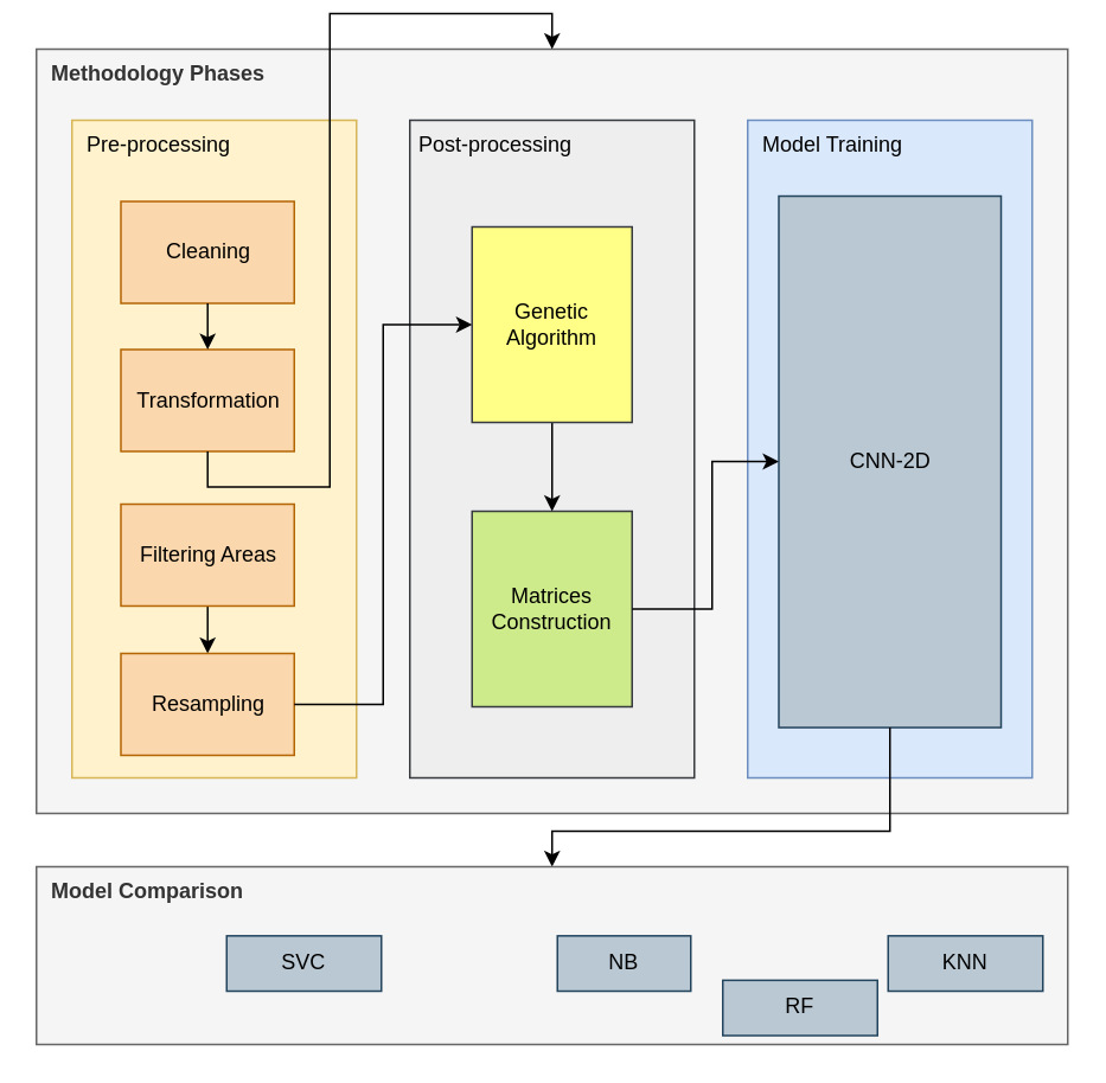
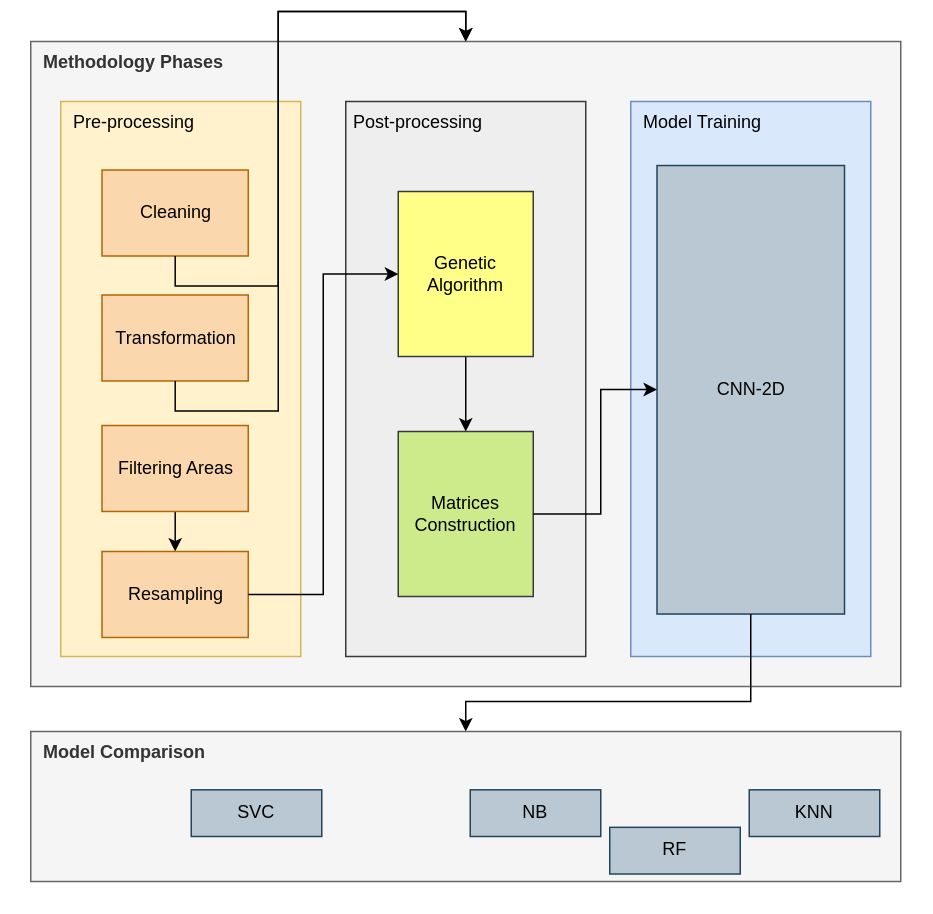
  <mxCell id="0" />
  <mxCell id="1" parent="0" />
  <mxCell id="2" value="&lt;b&gt;&amp;nbsp; Methodology Phases&lt;/b&gt;" style="rounded=0;whiteSpace=wrap;html=1;fillColor=#f5f5f5;fontColor=#333333;strokeColor=#666666;verticalAlign=top;align=left;" parent="1" vertex="1"><mxGeometry x="20" y="20" width="580" height="430" as="geometry" /></mxCell>
  <mxCell id="3" value="" style="group" parent="1" vertex="1" connectable="0"><mxGeometry x="40" y="60" width="160" height="370" as="geometry" /></mxCell>
  <mxCell id="4" value="&amp;nbsp; Pre-processing" style="rounded=0;whiteSpace=wrap;html=1;fillColor=#fff2cc;strokeColor=#d6b656;verticalAlign=top;align=left;" parent="3" vertex="1"><mxGeometry width="160" height="370" as="geometry" /></mxCell>
  <mxCell id="5" value="Cleaning" style="rounded=0;whiteSpace=wrap;html=1;fillColor=#fad7ac;strokeColor=#b46504;" parent="3" vertex="1"><mxGeometry x="27.5" y="45.69" width="97.5" height="57.31" as="geometry" /></mxCell>
  <mxCell id="6" value="Transformation" style="rounded=0;whiteSpace=wrap;html=1;fillColor=#fad7ac;strokeColor=#b46504;" parent="3" vertex="1"><mxGeometry x="27.5" y="129" width="97.5" height="57.31" as="geometry" /></mxCell>
  <mxCell id="7" value="" style="edgeStyle=orthogonalEdgeStyle;rounded=0;orthogonalLoop=1;jettySize=auto;html=1;" parent="3" source="8" target="11" edge="1"><mxGeometry relative="1" as="geometry" /></mxCell>
  <mxCell id="8" value="Filtering Areas" style="rounded=0;whiteSpace=wrap;html=1;fillColor=#fad7ac;strokeColor=#b46504;" parent="3" vertex="1"><mxGeometry x="27.5" y="215.996" width="97.5" height="57.31" as="geometry" /></mxCell>
- <mxCell id="9" value="" style="edgeStyle=orthogonalEdgeStyle;rounded=0;orthogonalLoop=1;jettySize=auto;html=1;" parent="3" source="5" target="6" edge="1"><mxGeometry relative="1" as="geometry" /></mxCell>
+ <mxCell id="9" value="" style="edgeStyle=orthogonalEdgeStyle;rounded=0;orthogonalLoop=1;jettySize=auto;html=1;" parent="3" source="5" target="2" edge="1"><mxGeometry relative="1" as="geometry" /></mxCell>
  <mxCell id="10" value="" style="edgeStyle=orthogonalEdgeStyle;rounded=0;orthogonalLoop=1;jettySize=auto;html=1;" parent="3" source="6" target="2" edge="1"><mxGeometry relative="1" as="geometry" /></mxCell>
  <mxCell id="11" value="Resampling" style="rounded=0;whiteSpace=wrap;html=1;fillColor=#fad7ac;strokeColor=#b46504;" parent="3" vertex="1"><mxGeometry x="27.5" y="299.996" width="97.5" height="57.31" as="geometry" /></mxCell>
  <mxCell id="12" value="" style="group" parent="1" vertex="1" connectable="0"><mxGeometry x="230" y="60" width="190" height="370" as="geometry" /></mxCell>
  <mxCell id="13" value="&amp;nbsp;Post-processing" style="rounded=0;whiteSpace=wrap;html=1;fillColor=#eeeeee;strokeColor=#36393d;verticalAlign=top;align=left;" parent="12" vertex="1"><mxGeometry width="160" height="370.0" as="geometry" /></mxCell>
  <mxCell id="14" value="Matrices Construction" style="rounded=0;whiteSpace=wrap;html=1;fillColor=#cdeb8b;strokeColor=#36393d;" parent="12" vertex="1"><mxGeometry x="34.996" y="219.996" width="90" height="110" as="geometry" /></mxCell>
  <mxCell id="15" value="" style="edgeStyle=orthogonalEdgeStyle;rounded=0;orthogonalLoop=1;jettySize=auto;html=1;" parent="12" source="16" target="14" edge="1"><mxGeometry relative="1" as="geometry" /></mxCell>
  <mxCell id="16" value="Genetic Algorithm" style="rounded=0;whiteSpace=wrap;html=1;fillColor=#ffff88;strokeColor=#36393d;" parent="12" vertex="1"><mxGeometry x="35" y="60" width="90" height="110" as="geometry" /></mxCell>
  <mxCell id="17" value="&amp;nbsp; Model Training" style="rounded=0;whiteSpace=wrap;html=1;fillColor=#dae8fc;strokeColor=#6c8ebf;verticalAlign=top;align=left;" parent="1" vertex="1"><mxGeometry x="420" y="60" width="160" height="370" as="geometry" /></mxCell>
  <mxCell id="18" value="" style="group" parent="1" vertex="1" connectable="0"><mxGeometry x="437.5" y="84" width="125" height="320" as="geometry" /></mxCell>
  <mxCell id="19" value="CNN-2D" style="rounded=0;whiteSpace=wrap;html=1;fillColor=#bac8d3;strokeColor=#23445d;" parent="18" vertex="1"><mxGeometry y="18.69" width="125" height="299" as="geometry" /></mxCell>
  <mxCell id="20" style="edgeStyle=orthogonalEdgeStyle;rounded=0;orthogonalLoop=1;jettySize=auto;html=1;exitX=0.5;exitY=1;exitDx=0;exitDy=0;" parent="1" source="19" target="22" edge="1"><mxGeometry relative="1" as="geometry"><Array as="points"><mxPoint x="500" y="460" /><mxPoint x="310" y="460" /></Array></mxGeometry></mxCell>
  <mxCell id="21" value="" style="group" parent="1" vertex="1" connectable="0"><mxGeometry x="20" y="480" width="580" height="100" as="geometry" /></mxCell>
  <mxCell id="22" value="&lt;b&gt;&amp;nbsp; Model Comparison&lt;/b&gt;" style="rounded=0;whiteSpace=wrap;html=1;align=left;verticalAlign=top;fillColor=#f5f5f5;fontColor=#333333;strokeColor=#666666;" parent="21" vertex="1"><mxGeometry width="580" height="100" as="geometry" /></mxCell>
  <mxCell id="23" value="SVC" style="rounded=0;whiteSpace=wrap;html=1;fillColor=#bac8d3;strokeColor=#23445d;" parent="21" vertex="1"><mxGeometry x="107" y="38.889" width="87" height="31.111" as="geometry" /></mxCell>
  <mxCell id="24" value="&lt;font style=&quot;font-size: 12px;&quot;&gt;KNN&lt;/font&gt;" style="rounded=0;whiteSpace=wrap;html=1;fillColor=#bac8d3;strokeColor=#23445d;" parent="21" vertex="1"><mxGeometry x="479" y="38.889" width="87" height="31.111" as="geometry" /></mxCell>
  <mxCell id="25" value="RF" style="rounded=0;whiteSpace=wrap;html=1;fillColor=#bac8d3;strokeColor=#23445d;" parent="21" vertex="1"><mxGeometry x="386" y="63.889" width="87" height="31.111" as="geometry" /></mxCell>
- <mxCell id="26" value="NB" style="rounded=0;whiteSpace=wrap;html=1;fillColor=#bac8d3;strokeColor=#23445d;" parent="21" vertex="1"><mxGeometry x="293" y="38.889" width="75" height="31.111" as="geometry" /></mxCell>
+ <mxCell id="26" value="NB" style="rounded=0;whiteSpace=wrap;html=1;fillColor=#bac8d3;strokeColor=#23445d;" parent="21" vertex="1"><mxGeometry x="293" y="38.889" width="87" height="31.111" as="geometry" /></mxCell>
  <mxCell id="27" value="" style="edgeStyle=orthogonalEdgeStyle;rounded=0;orthogonalLoop=1;jettySize=auto;html=1;entryX=0;entryY=0.5;entryDx=0;entryDy=0;" parent="1" source="11" target="16" edge="1"><mxGeometry relative="1" as="geometry" /></mxCell>
  <mxCell id="28" value="" style="edgeStyle=orthogonalEdgeStyle;rounded=0;orthogonalLoop=1;jettySize=auto;html=1;" parent="1" source="14" target="19" edge="1"><mxGeometry relative="1" as="geometry"><Array as="points"><mxPoint x="400" y="335" /><mxPoint x="400" y="252" /></Array></mxGeometry></mxCell>
